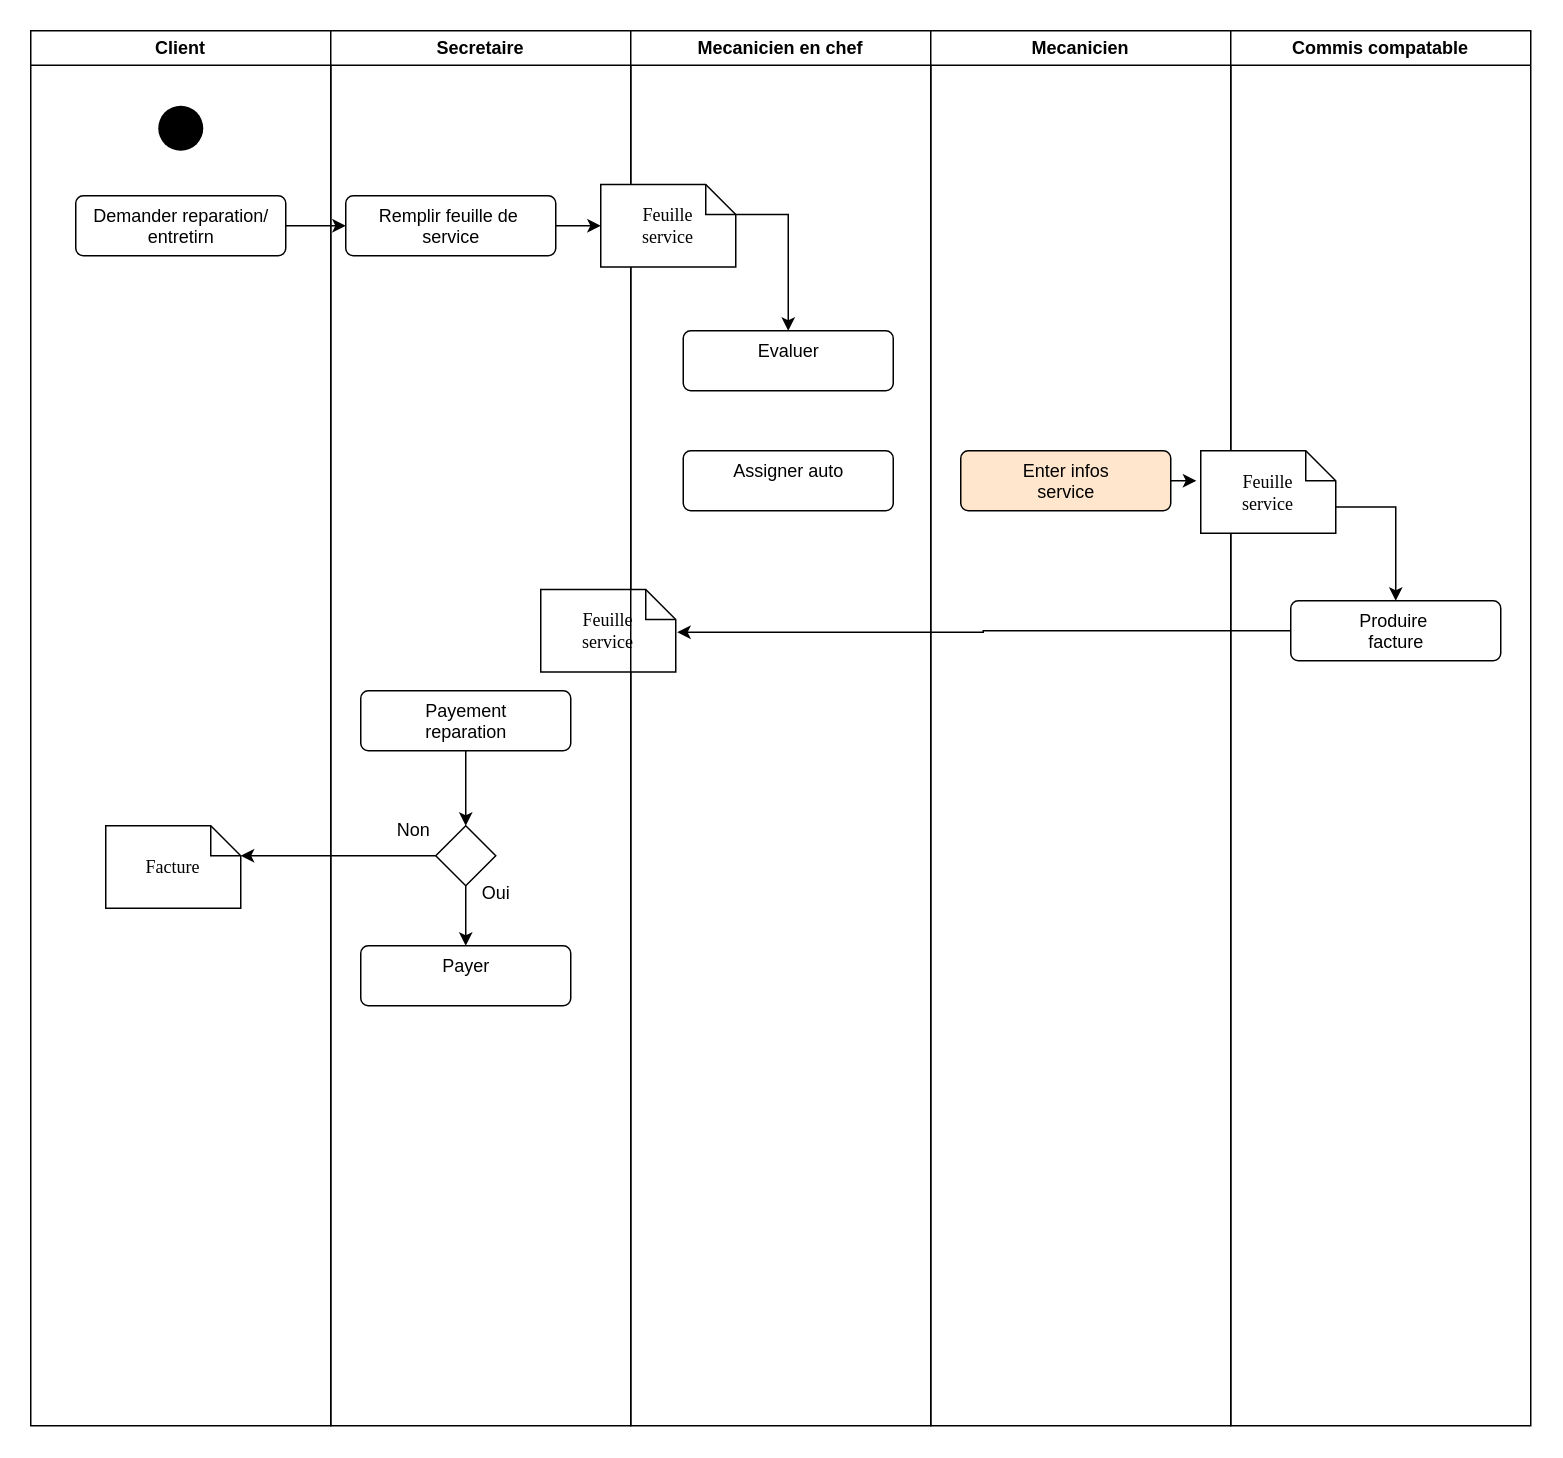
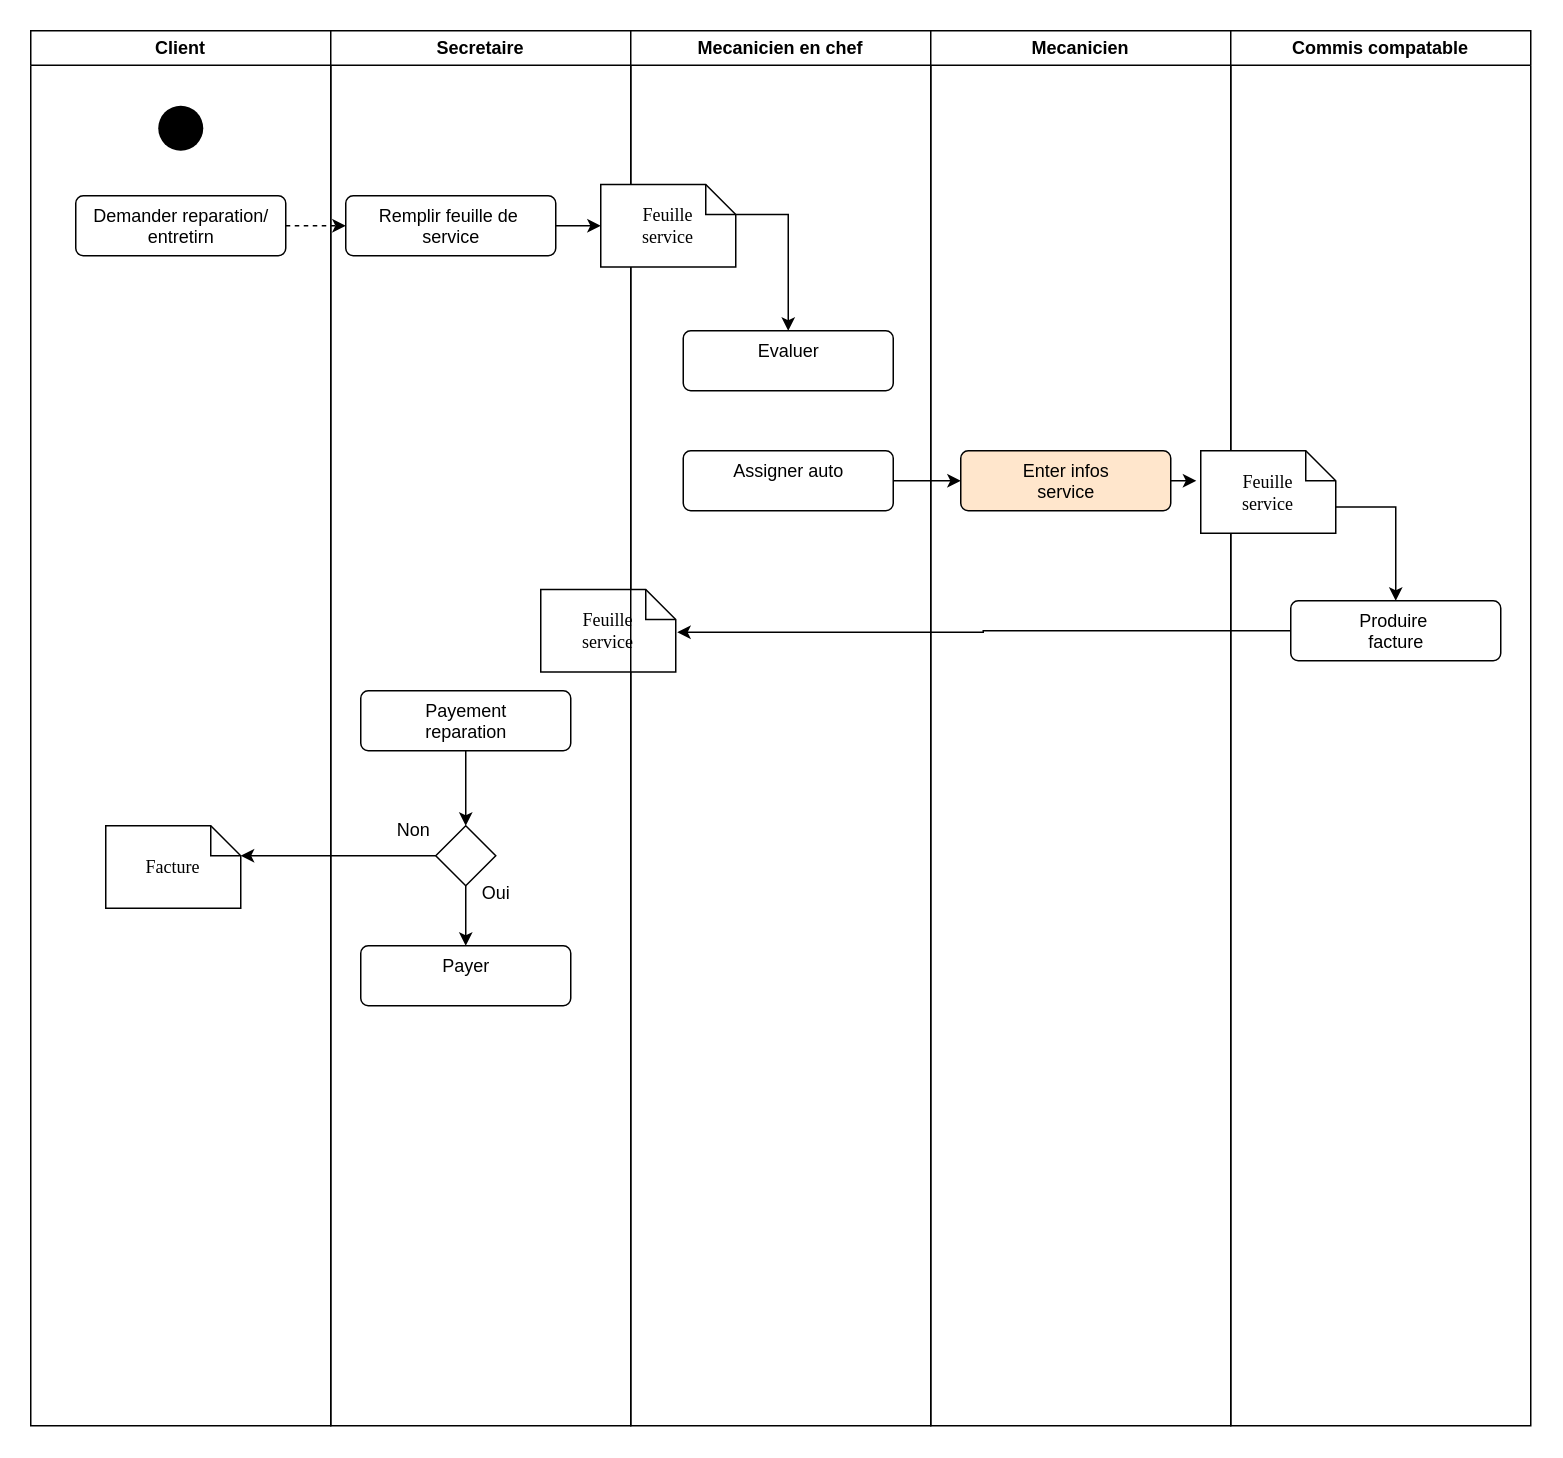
  <mxCell id="0" />
  <mxCell id="1" parent="0" />
  <mxCell id="2" value="Client" style="swimlane;whiteSpace=wrap;html=1;" vertex="1" parent="1"><mxGeometry x="20" y="20" width="200" height="930" as="geometry" /></mxCell>
  <mxCell id="3" value="" style="ellipse;fillColor=#000000;strokeColor=none;" vertex="1" parent="2"><mxGeometry x="85" y="50" width="30" height="30" as="geometry" /></mxCell>
  <mxCell id="4" value="Demander reparation/&lt;div&gt;entretirn&lt;/div&gt;" style="html=1;align=center;verticalAlign=top;rounded=1;absoluteArcSize=1;arcSize=10;dashed=0;" vertex="1" parent="2"><mxGeometry x="30" y="110" width="140" height="40" as="geometry" /></mxCell>
  <mxCell id="5" value="Facture" style="shape=note;whiteSpace=wrap;html=1;rounded=0;shadow=0;comic=0;labelBackgroundColor=none;strokeWidth=1;fontFamily=Verdana;fontSize=12;align=center;size=20;" vertex="1" parent="2"><mxGeometry x="50" y="530" width="90" height="55" as="geometry" /></mxCell>
  <mxCell id="6" value="Secretaire" style="swimlane;whiteSpace=wrap;html=1;" vertex="1" parent="1"><mxGeometry x="220" y="20" width="200" height="930" as="geometry" /></mxCell>
  <mxCell id="7" value="Remplir feuille de&amp;nbsp;&lt;div&gt;service&lt;/div&gt;" style="html=1;align=center;verticalAlign=top;rounded=1;absoluteArcSize=1;arcSize=10;dashed=0;" vertex="1" parent="6"><mxGeometry x="10" y="110" width="140" height="40" as="geometry" /></mxCell>
  <mxCell id="8" value="Feuille&lt;div&gt;service&lt;/div&gt;" style="shape=note;whiteSpace=wrap;html=1;rounded=0;shadow=0;comic=0;labelBackgroundColor=none;strokeWidth=1;fontFamily=Verdana;fontSize=12;align=center;size=20;" vertex="1" parent="6"><mxGeometry x="140" y="372.5" width="90" height="55" as="geometry" /></mxCell>
  <mxCell id="9" style="edgeStyle=orthogonalEdgeStyle;rounded=0;orthogonalLoop=1;jettySize=auto;html=1;exitX=0.5;exitY=1;exitDx=0;exitDy=0;entryX=0.5;entryY=0;entryDx=0;entryDy=0;" edge="1" parent="6" source="10" target="12"><mxGeometry relative="1" as="geometry" /></mxCell>
  <mxCell id="10" value="Payement&lt;div&gt;reparation&lt;/div&gt;" style="html=1;align=center;verticalAlign=top;rounded=1;absoluteArcSize=1;arcSize=10;dashed=0;" vertex="1" parent="6"><mxGeometry x="20" y="440" width="140" height="40" as="geometry" /></mxCell>
  <mxCell id="11" style="edgeStyle=orthogonalEdgeStyle;rounded=0;orthogonalLoop=1;jettySize=auto;html=1;exitX=0.5;exitY=1;exitDx=0;exitDy=0;entryX=0.5;entryY=0;entryDx=0;entryDy=0;" edge="1" parent="6" source="12" target="13"><mxGeometry relative="1" as="geometry" /></mxCell>
  <mxCell id="12" value="" style="rhombus;whiteSpace=wrap;html=1;" vertex="1" parent="6"><mxGeometry x="70.0" y="530" width="40" height="40" as="geometry" /></mxCell>
  <mxCell id="13" value="Payer" style="html=1;align=center;verticalAlign=top;rounded=1;absoluteArcSize=1;arcSize=10;dashed=0;" vertex="1" parent="6"><mxGeometry x="20" y="610" width="140" height="40" as="geometry" /></mxCell>
  <mxCell id="14" value="Oui" style="text;html=1;align=center;verticalAlign=middle;resizable=0;points=[];autosize=1;strokeColor=none;fillColor=none;" vertex="1" parent="6"><mxGeometry x="90" y="560" width="40" height="30" as="geometry" /></mxCell>
  <mxCell id="15" value="Non" style="text;html=1;align=center;verticalAlign=middle;resizable=0;points=[];autosize=1;strokeColor=none;fillColor=none;" vertex="1" parent="6"><mxGeometry x="30" y="518" width="50" height="30" as="geometry" /></mxCell>
  <mxCell id="16" value="Mecanicien en chef" style="swimlane;whiteSpace=wrap;html=1;" vertex="1" parent="1"><mxGeometry x="420" y="20" width="200" height="930" as="geometry" /></mxCell>
  <mxCell id="17" style="edgeStyle=orthogonalEdgeStyle;rounded=0;orthogonalLoop=1;jettySize=auto;html=1;exitX=0;exitY=0;exitDx=90;exitDy=20;exitPerimeter=0;entryX=0.5;entryY=0;entryDx=0;entryDy=0;" edge="1" parent="16" source="18" target="19"><mxGeometry relative="1" as="geometry" /></mxCell>
  <mxCell id="18" value="Feuille&lt;div&gt;service&lt;/div&gt;" style="shape=note;whiteSpace=wrap;html=1;rounded=0;shadow=0;comic=0;labelBackgroundColor=none;strokeWidth=1;fontFamily=Verdana;fontSize=12;align=center;size=20;" vertex="1" parent="16"><mxGeometry x="-20" y="102.5" width="90" height="55" as="geometry" /></mxCell>
  <mxCell id="19" value="Evaluer" style="html=1;align=center;verticalAlign=top;rounded=1;absoluteArcSize=1;arcSize=10;dashed=0;" vertex="1" parent="16"><mxGeometry x="35" y="200" width="140" height="40" as="geometry" /></mxCell>
  <mxCell id="20" value="Assigner auto" style="html=1;align=center;verticalAlign=top;rounded=1;absoluteArcSize=1;arcSize=10;dashed=0;" vertex="1" parent="16"><mxGeometry x="35" y="280" width="140" height="40" as="geometry" /></mxCell>
  <mxCell id="21" value="Mecanicien" style="swimlane;whiteSpace=wrap;html=1;" vertex="1" parent="1"><mxGeometry x="620" y="20" width="200" height="930" as="geometry" /></mxCell>
  <mxCell id="22" value="Enter infos&lt;div&gt;service&lt;/div&gt;" style="html=1;align=center;verticalAlign=top;rounded=1;absoluteArcSize=1;arcSize=10;dashed=0;fillColor=#ffe6cc;" vertex="1" parent="21"><mxGeometry x="20" y="280" width="140" height="40" as="geometry" /></mxCell>
  <mxCell id="23" value="Commis compatable" style="swimlane;whiteSpace=wrap;html=1;" vertex="1" parent="1"><mxGeometry x="820" y="20" width="200" height="930" as="geometry" /></mxCell>
  <mxCell id="24" style="edgeStyle=orthogonalEdgeStyle;rounded=0;orthogonalLoop=1;jettySize=auto;html=1;exitX=0;exitY=0;exitDx=90;exitDy=37.5;exitPerimeter=0;entryX=0.5;entryY=0;entryDx=0;entryDy=0;" edge="1" parent="23" source="25" target="26"><mxGeometry relative="1" as="geometry" /></mxCell>
  <mxCell id="25" value="Feuille&lt;div&gt;service&lt;/div&gt;" style="shape=note;whiteSpace=wrap;html=1;rounded=0;shadow=0;comic=0;labelBackgroundColor=none;strokeWidth=1;fontFamily=Verdana;fontSize=12;align=center;size=20;" vertex="1" parent="23"><mxGeometry x="-20" y="280" width="90" height="55" as="geometry" /></mxCell>
  <mxCell id="26" value="Produire&amp;nbsp;&lt;div&gt;facture&lt;/div&gt;" style="html=1;align=center;verticalAlign=top;rounded=1;absoluteArcSize=1;arcSize=10;dashed=0;" vertex="1" parent="23"><mxGeometry x="40" y="380" width="140" height="40" as="geometry" /></mxCell>
  <mxCell id="27" style="edgeStyle=orthogonalEdgeStyle;rounded=0;orthogonalLoop=1;jettySize=auto;html=1;exitX=1;exitY=0.5;exitDx=0;exitDy=0;entryX=0;entryY=0.5;entryDx=0;entryDy=0;entryPerimeter=0;" edge="1" parent="1" source="7" target="18"><mxGeometry relative="1" as="geometry" /></mxCell>
- <mxCell id="28" style="edgeStyle=orthogonalEdgeStyle;rounded=0;orthogonalLoop=1;jettySize=auto;html=1;exitX=1;exitY=0.5;exitDx=0;exitDy=0;" edge="1" parent="1" source="4" target="7"><mxGeometry relative="1" as="geometry" /></mxCell>
+ <mxCell id="28" style="edgeStyle=orthogonalEdgeStyle;rounded=0;orthogonalLoop=1;jettySize=auto;html=1;exitX=1;exitY=0.5;exitDx=0;exitDy=0;dashed=1;" edge="1" parent="1" source="4" target="7"><mxGeometry relative="1" as="geometry" /></mxCell>
+ <mxCell id="29" style="edgeStyle=orthogonalEdgeStyle;rounded=0;orthogonalLoop=1;jettySize=auto;html=1;exitX=1;exitY=0.5;exitDx=0;exitDy=0;" edge="1" parent="1" source="20" target="22"><mxGeometry relative="1" as="geometry" /></mxCell>
  <mxCell id="30" style="edgeStyle=orthogonalEdgeStyle;rounded=0;orthogonalLoop=1;jettySize=auto;html=1;exitX=1;exitY=0.5;exitDx=0;exitDy=0;entryX=-0.033;entryY=0.364;entryDx=0;entryDy=0;entryPerimeter=0;" edge="1" parent="1" source="22" target="25"><mxGeometry relative="1" as="geometry" /></mxCell>
  <mxCell id="31" style="edgeStyle=orthogonalEdgeStyle;rounded=0;orthogonalLoop=1;jettySize=auto;html=1;exitX=0;exitY=0.5;exitDx=0;exitDy=0;entryX=1.011;entryY=0.518;entryDx=0;entryDy=0;entryPerimeter=0;" edge="1" parent="1" source="26" target="8"><mxGeometry relative="1" as="geometry" /></mxCell>
  <mxCell id="32" style="edgeStyle=orthogonalEdgeStyle;rounded=0;orthogonalLoop=1;jettySize=auto;html=1;exitX=0;exitY=0.5;exitDx=0;exitDy=0;entryX=0;entryY=0;entryDx=90;entryDy=20;entryPerimeter=0;" edge="1" parent="1" source="12" target="5"><mxGeometry relative="1" as="geometry" /></mxCell>
